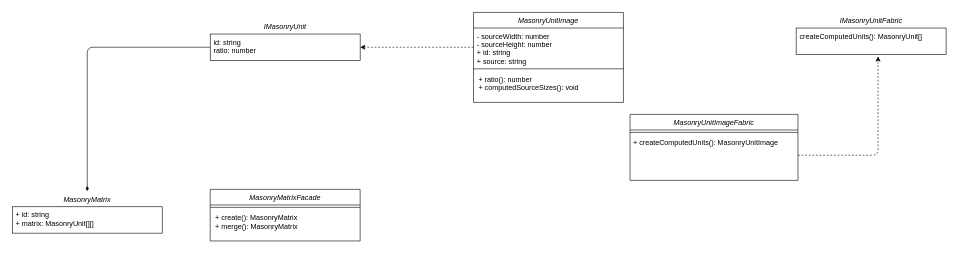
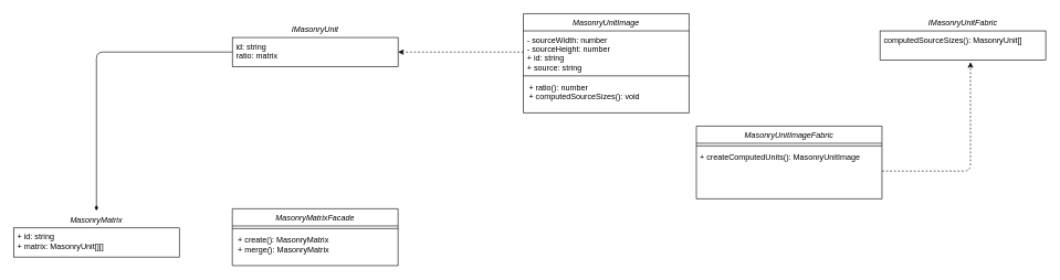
  <mxCell id="0" />
  <mxCell id="1" parent="0" />
  <mxCell id="2" value="IMasonryUnit&#10;" style="swimlane;fontStyle=2;align=center;verticalAlign=top;childLayout=stackLayout;horizontal=1;startSize=26;horizontalStack=0;resizeParent=1;resizeLast=0;collapsible=1;marginBottom=0;rounded=0;shadow=0;strokeWidth=1;strokeColor=none;" parent="1" vertex="1"><mxGeometry x="350" y="30" width="250" height="80" as="geometry"><mxRectangle x="230" y="140" width="160" height="26" as="alternateBounds" /></mxGeometry></mxCell>
- <mxCell id="3" value="id: string&#10;ratio: number&#10;" style="text;align=left;verticalAlign=top;spacingLeft=4;spacingRight=4;overflow=hidden;rotatable=0;points=[[0,0.5],[1,0.5]];portConstraint=eastwest;rounded=0;shadow=0;html=0;strokeWidth=1;strokeColor=default;" parent="2" vertex="1"><mxGeometry y="26" width="250" height="44" as="geometry" /></mxCell>
+ <mxCell id="3" value="id: string&#10;ratio: matrix&#10;" style="text;align=left;verticalAlign=top;spacingLeft=4;spacingRight=4;overflow=hidden;rotatable=0;points=[[0,0.5],[1,0.5]];portConstraint=eastwest;rounded=0;shadow=0;html=0;strokeWidth=1;strokeColor=default;" parent="2" vertex="1"><mxGeometry y="26" width="250" height="44" as="geometry" /></mxCell>
  <mxCell id="4" value="MasonryUnitImage" style="swimlane;fontStyle=2;align=center;verticalAlign=top;childLayout=stackLayout;horizontal=1;startSize=26;horizontalStack=0;resizeParent=1;resizeLast=0;collapsible=1;marginBottom=0;rounded=0;shadow=0;strokeWidth=1;" parent="1" vertex="1"><mxGeometry x="789" width="250" height="150" as="geometry" y="20"><mxRectangle x="230" y="140" width="160" height="26" as="alternateBounds" /></mxGeometry></mxCell>
  <mxCell id="5" value="- sourceWidth: number&#10;- sourceHeight: number&#10;+ id: string&#10;+ source: string" style="text;align=left;verticalAlign=top;spacingLeft=4;spacingRight=4;overflow=hidden;rotatable=0;points=[[0,0.5],[1,0.5]];portConstraint=eastwest;rounded=0;shadow=0;html=0;" parent="4" vertex="1"><mxGeometry y="26" width="250" height="64" as="geometry" /></mxCell>
  <mxCell id="6" value="" style="line;html=1;strokeWidth=1;align=left;verticalAlign=middle;spacingTop=-1;spacingLeft=3;spacingRight=3;rotatable=0;labelPosition=right;points=[];portConstraint=eastwest;" parent="4" vertex="1"><mxGeometry y="90" width="250" height="8" as="geometry" /></mxCell>
  <mxCell id="7" value="&amp;nbsp; + ratio(): number&amp;nbsp;&lt;br&gt;&lt;div&gt;&lt;div&gt;&amp;nbsp; + computedSourceSizes(): void&lt;/div&gt;&lt;/div&gt;" style="text;whiteSpace=wrap;html=1;" parent="4" vertex="1"><mxGeometry y="98" width="250" height="52" as="geometry" /></mxCell>
  <mxCell id="8" value="MasonryUnitImageFabric" style="swimlane;fontStyle=2;align=center;verticalAlign=top;childLayout=stackLayout;horizontal=1;startSize=26;horizontalStack=0;resizeParent=1;resizeLast=0;collapsible=1;marginBottom=0;rounded=0;shadow=0;strokeWidth=1;" parent="1" vertex="1"><mxGeometry x="1050" y="190" width="280" height="110" as="geometry"><mxRectangle x="230" y="140" width="160" height="26" as="alternateBounds" /></mxGeometry></mxCell>
  <mxCell id="9" value="" style="line;html=1;strokeWidth=1;align=left;verticalAlign=middle;spacingTop=-1;spacingLeft=3;spacingRight=3;rotatable=0;labelPosition=right;points=[];portConstraint=eastwest;" parent="8" vertex="1"><mxGeometry y="26" width="280" height="8" as="geometry" /></mxCell>
  <mxCell id="10" value="&amp;nbsp;+ createComputedUnits(): MasonryUnitImage&lt;br&gt;" style="text;whiteSpace=wrap;html=1;" parent="8" vertex="1"><mxGeometry y="34" width="280" height="68" as="geometry" /></mxCell>
  <mxCell id="11" value="IMasonryUnitFabric" style="swimlane;fontStyle=2;align=center;verticalAlign=top;childLayout=stackLayout;horizontal=1;startSize=26;horizontalStack=0;resizeParent=1;resizeLast=0;collapsible=1;marginBottom=0;rounded=0;shadow=0;strokeWidth=1;strokeColor=none;" parent="1" vertex="1"><mxGeometry x="1327" width="250" height="80" as="geometry" y="20"><mxRectangle x="230" y="140" width="160" height="26" as="alternateBounds" /></mxGeometry></mxCell>
- <mxCell id="12" value="createComputedUnits(): MasonryUnit[]" style="text;align=left;verticalAlign=top;spacingLeft=4;spacingRight=4;overflow=hidden;rotatable=0;points=[[0,0.5],[1,0.5]];portConstraint=eastwest;rounded=0;shadow=0;html=0;strokeWidth=1;strokeColor=default;" parent="11" vertex="1"><mxGeometry y="26" width="250" height="44" as="geometry" /></mxCell>
+ <mxCell id="12" value="computedSourceSizes(): MasonryUnit[]" style="text;align=left;verticalAlign=top;spacingLeft=4;spacingRight=4;overflow=hidden;rotatable=0;points=[[0,0.5],[1,0.5]];portConstraint=eastwest;rounded=0;shadow=0;html=0;strokeWidth=1;strokeColor=default;" parent="11" vertex="1"><mxGeometry y="26" width="250" height="44" as="geometry" /></mxCell>
  <mxCell id="13" style="edgeStyle=elbowEdgeStyle;html=1;exitX=1;exitY=0.5;exitDx=0;exitDy=0;entryX=0.546;entryY=1.074;entryDx=0;entryDy=0;entryPerimeter=0;elbow=vertical;dashed=1;" parent="1" source="10" target="12" edge="1"><mxGeometry relative="1" as="geometry"><Array as="points"><mxPoint x="1380" y="258" /></Array></mxGeometry></mxCell>
  <mxCell id="14" style="edgeStyle=elbowEdgeStyle;html=1;entryX=1;entryY=0.5;entryDx=0;entryDy=0;dashed=1;" parent="1" source="5" target="3" edge="1"><mxGeometry relative="1" as="geometry" /></mxCell>
  <mxCell id="15" value="MasonryMatrixFacade&#10;" style="swimlane;fontStyle=2;align=center;verticalAlign=top;childLayout=stackLayout;horizontal=1;startSize=26;horizontalStack=0;resizeParent=1;resizeLast=0;collapsible=1;marginBottom=0;rounded=0;shadow=0;strokeWidth=1;" parent="1" vertex="1"><mxGeometry x="350" y="315" width="250" height="86" as="geometry"><mxRectangle x="230" y="140" width="160" height="26" as="alternateBounds" /></mxGeometry></mxCell>
  <mxCell id="16" value="" style="line;html=1;strokeWidth=1;align=left;verticalAlign=middle;spacingTop=-1;spacingLeft=3;spacingRight=3;rotatable=0;labelPosition=right;points=[];portConstraint=eastwest;" parent="15" vertex="1"><mxGeometry y="26" width="250" height="8" as="geometry" /></mxCell>
  <mxCell id="17" value="&amp;nbsp; + create(): MasonryMatrix&lt;br&gt;&amp;nbsp; + merge(): MasonryMatrix" style="text;whiteSpace=wrap;html=1;" parent="15" vertex="1"><mxGeometry y="34" width="250" height="52" as="geometry" /></mxCell>
  <mxCell id="18" value="MasonryMatrix&#10;" style="swimlane;fontStyle=2;align=center;verticalAlign=top;childLayout=stackLayout;horizontal=1;startSize=26;horizontalStack=0;resizeParent=1;resizeLast=0;collapsible=1;marginBottom=0;rounded=0;shadow=0;strokeWidth=1;strokeColor=none;" parent="1" vertex="1"><mxGeometry x="20" y="318" width="250" height="80" as="geometry"><mxRectangle x="230" y="140" width="160" height="26" as="alternateBounds" /></mxGeometry></mxCell>
  <mxCell id="19" value="+ id: string&#10;+ matrix: MasonryUnit[][]" style="text;align=left;verticalAlign=top;spacingLeft=4;spacingRight=4;overflow=hidden;rotatable=0;points=[[0,0.5],[1,0.5]];portConstraint=eastwest;rounded=0;shadow=0;html=0;strokeWidth=1;strokeColor=default;" parent="18" vertex="1"><mxGeometry y="26" width="250" height="44" as="geometry" /></mxCell>
  <mxCell id="20" style="edgeStyle=elbowEdgeStyle;elbow=vertical;html=1;endArrow=diamondThin;endFill=1;" parent="1" source="3" target="18" edge="1"><mxGeometry relative="1" as="geometry"><Array as="points"><mxPoint x="145" y="78" /></Array></mxGeometry></mxCell>
